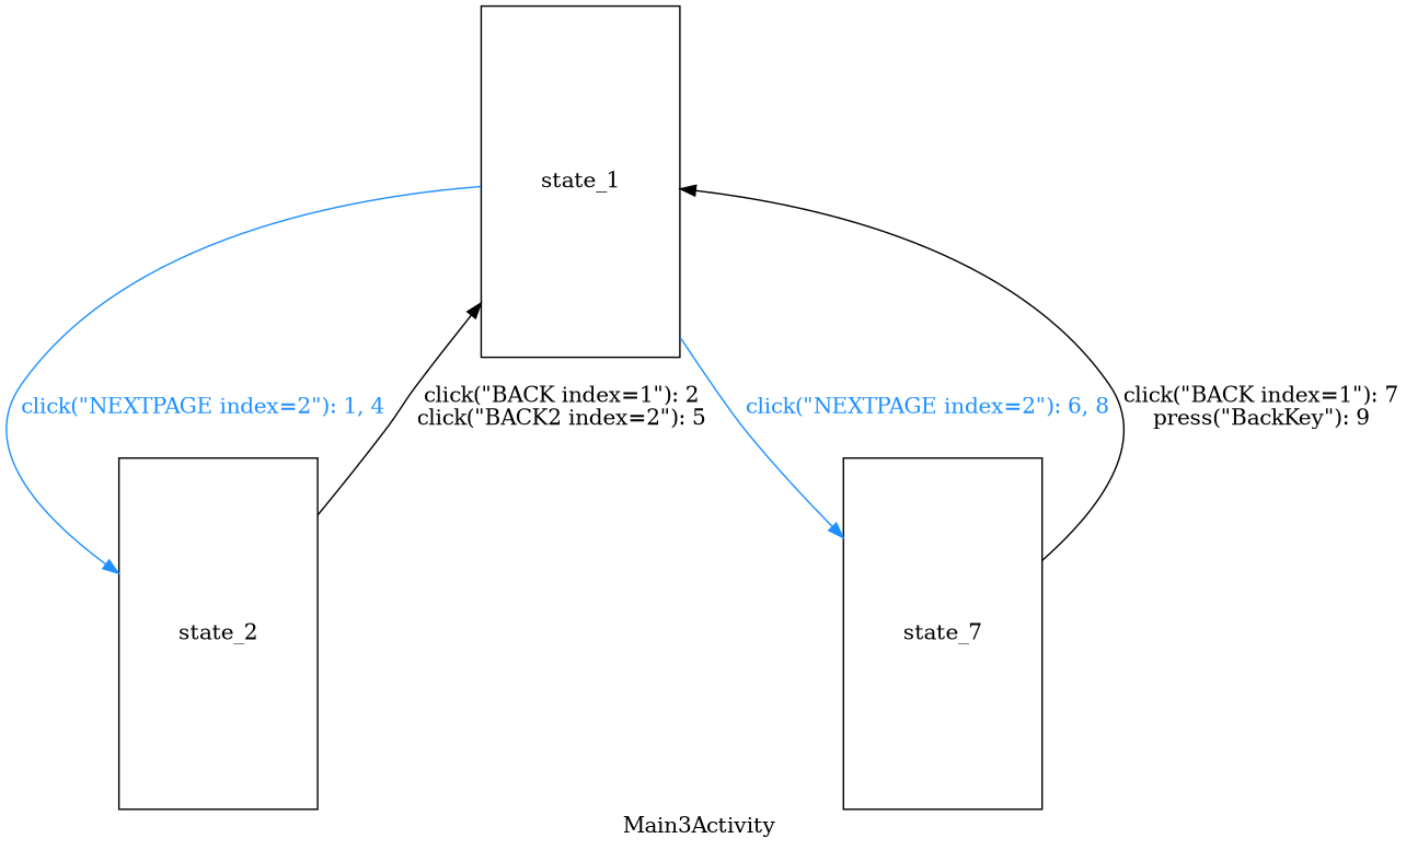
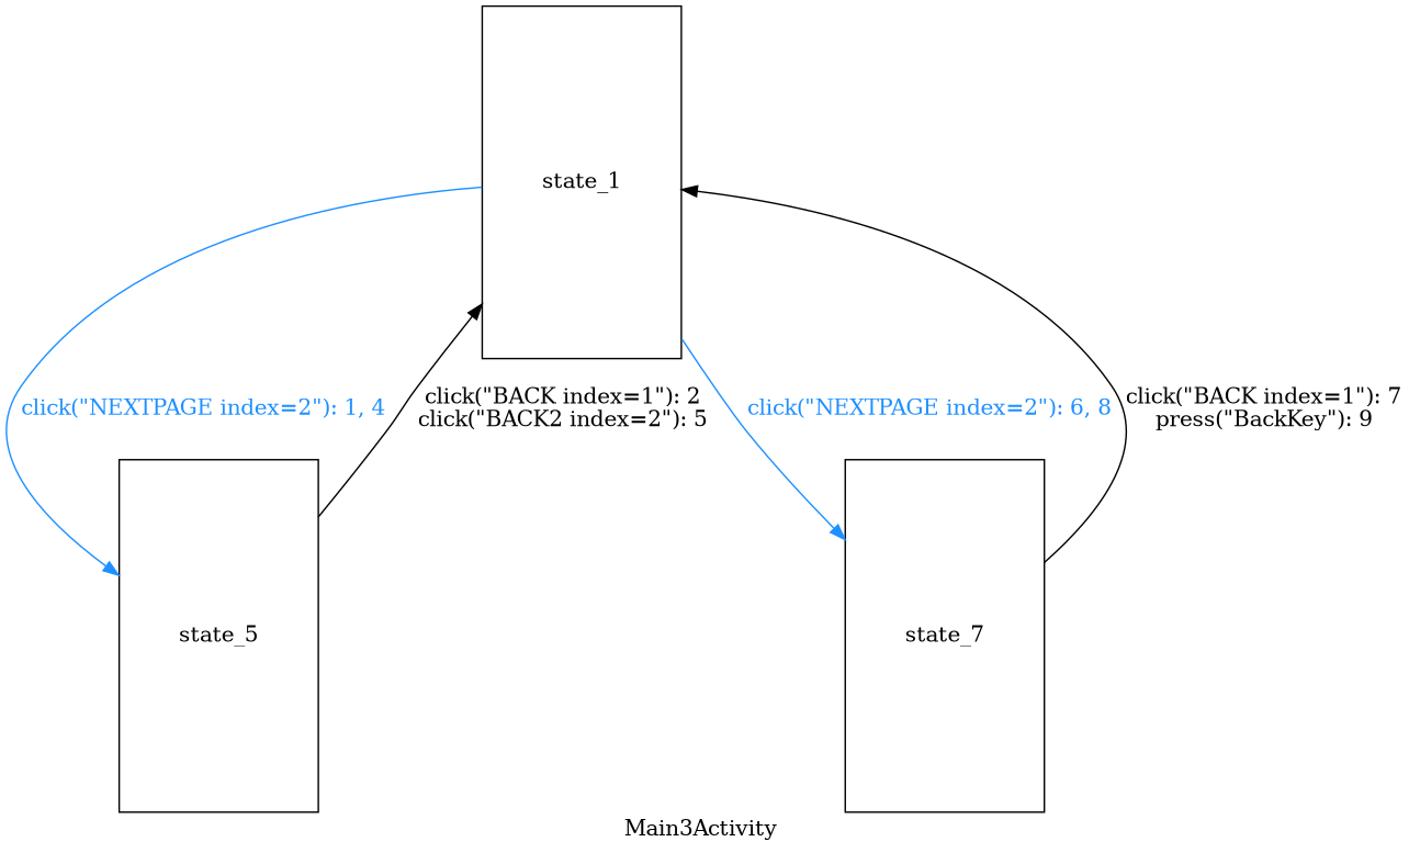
  digraph {
    color=red
    label="  Main3Activity   "
    node [fixedsize=true shape=box]
    edge [color=DodgerBlue fontcolor=DodgerBlue]
    state_1 [height=3.2 width=1.8]
-   state_2 [height=3.2 width=1.8]
+   state_2 [height=3.2 width=1.8 label=state_5]
    state_7 [height=3.2 width=1.8]
    state_1 -> state_2 [label="click(\"NEXTPAGE index=2\"): 1, 4\n"]
    state_1 -> state_7 [label="click(\"NEXTPAGE index=2\"): 6, 8\n"]
    state_2 -> state_1 [color=Black fontcolor=Black label="click(\"BACK index=1\"): 2\nclick(\"BACK2 index=2\"): 5\n"]
    state_7 -> state_1 [color=Black fontcolor=Black label="click(\"BACK index=1\"): 7\npress(\"BackKey\"): 9\n"]
  }
